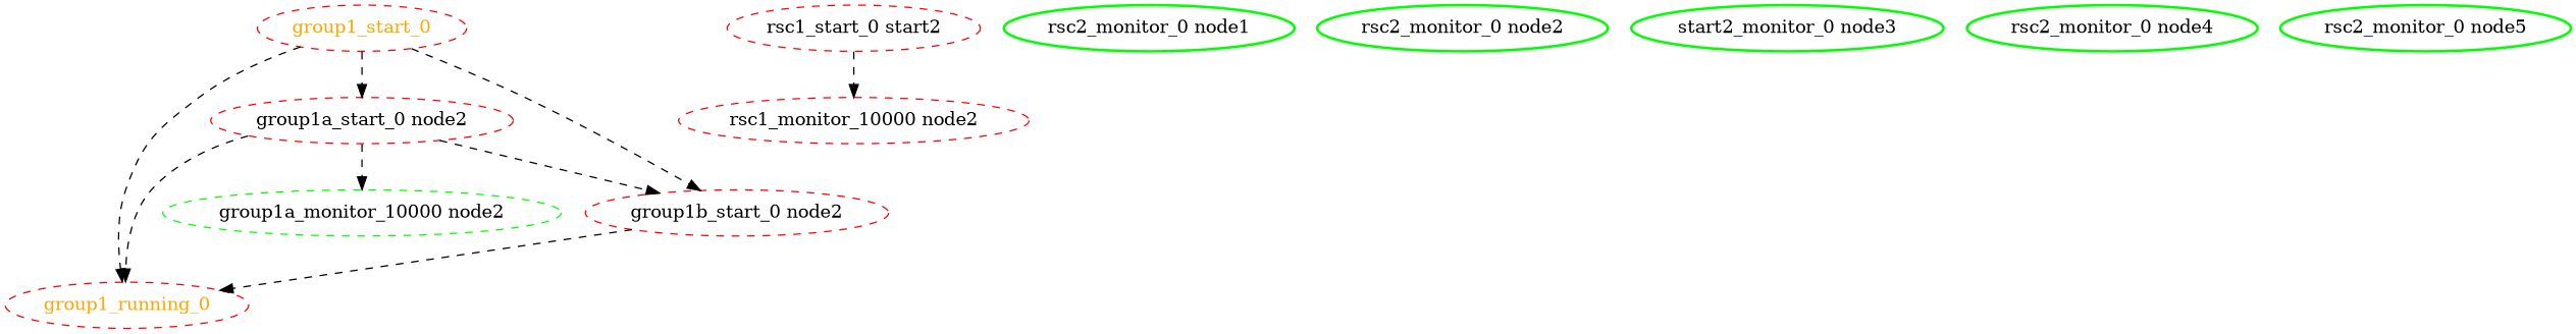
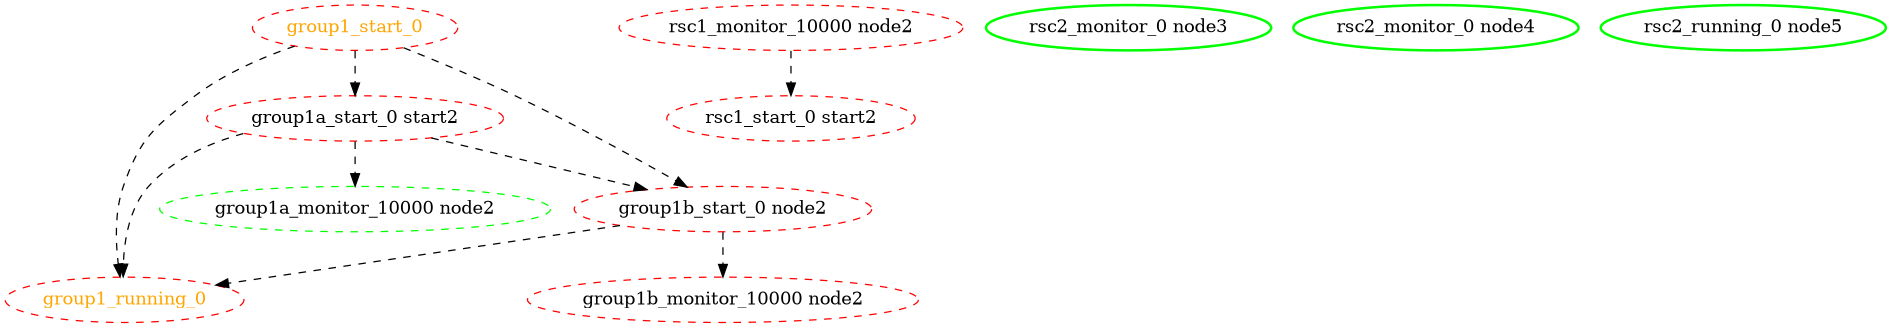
  digraph {
    node [color=red fontcolor=black style=dashed]
    edge [style=dashed]
    group1_running_0 [fontcolor=orange]
    group1_start_0 [fontcolor=orange]
-   "group1a_start_0 node2"
+   "group1a_start_0 node2" [label="group1a_start_0 start2"]
    "group1b_start_0 node2"
    "group1a_monitor_10000 node2" [color=green]
+   "group1b_monitor_10000 node2"
    n7 [label="rsc1_start_0 start2"]
    "rsc1_monitor_10000 node2"
-   "rsc2_monitor_0 node1" [color=green style=bold]
-   "rsc2_monitor_0 node2" [color=green style=bold]
-   "rsc2_monitor_0 node3" [color=green style=bold label="start2_monitor_0 node3"]
+   "rsc2_monitor_0 node3" [color=green style=bold]
    "rsc2_monitor_0 node4" [color=green style=bold]
-   "rsc2_monitor_0 node5" [color=green style=bold]
+   "rsc2_monitor_0 node5" [color=green style=bold label="rsc2_running_0 node5"]
    group1_start_0 -> group1_running_0
    group1_start_0 -> "group1a_start_0 node2"
    group1_start_0 -> "group1b_start_0 node2"
    "group1a_start_0 node2" -> group1_running_0
    "group1a_start_0 node2" -> "group1b_start_0 node2"
    "group1a_start_0 node2" -> "group1a_monitor_10000 node2"
    "group1b_start_0 node2" -> group1_running_0
-   n7 -> "rsc1_monitor_10000 node2"
+   "group1b_start_0 node2" -> "group1b_monitor_10000 node2"
+   "rsc1_monitor_10000 node2" -> n7
  }
